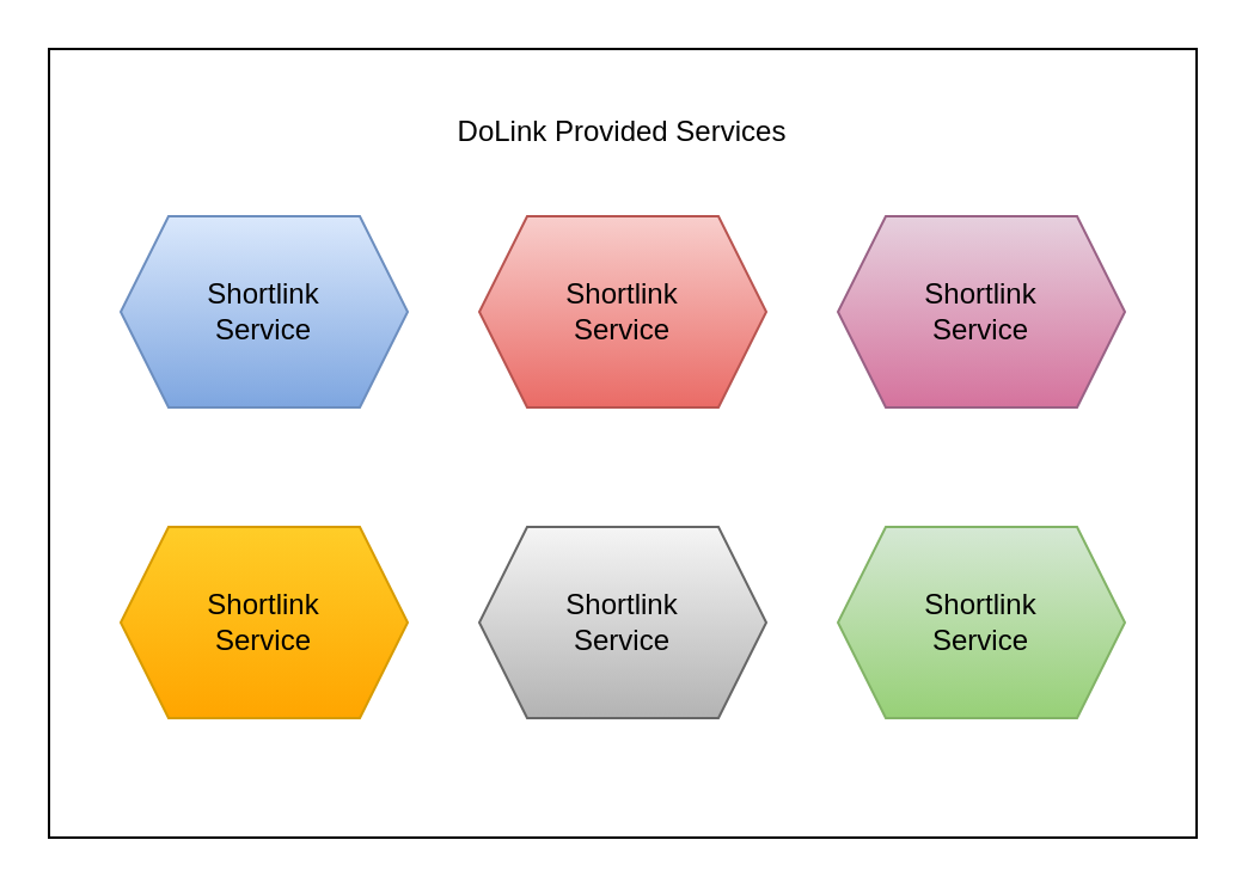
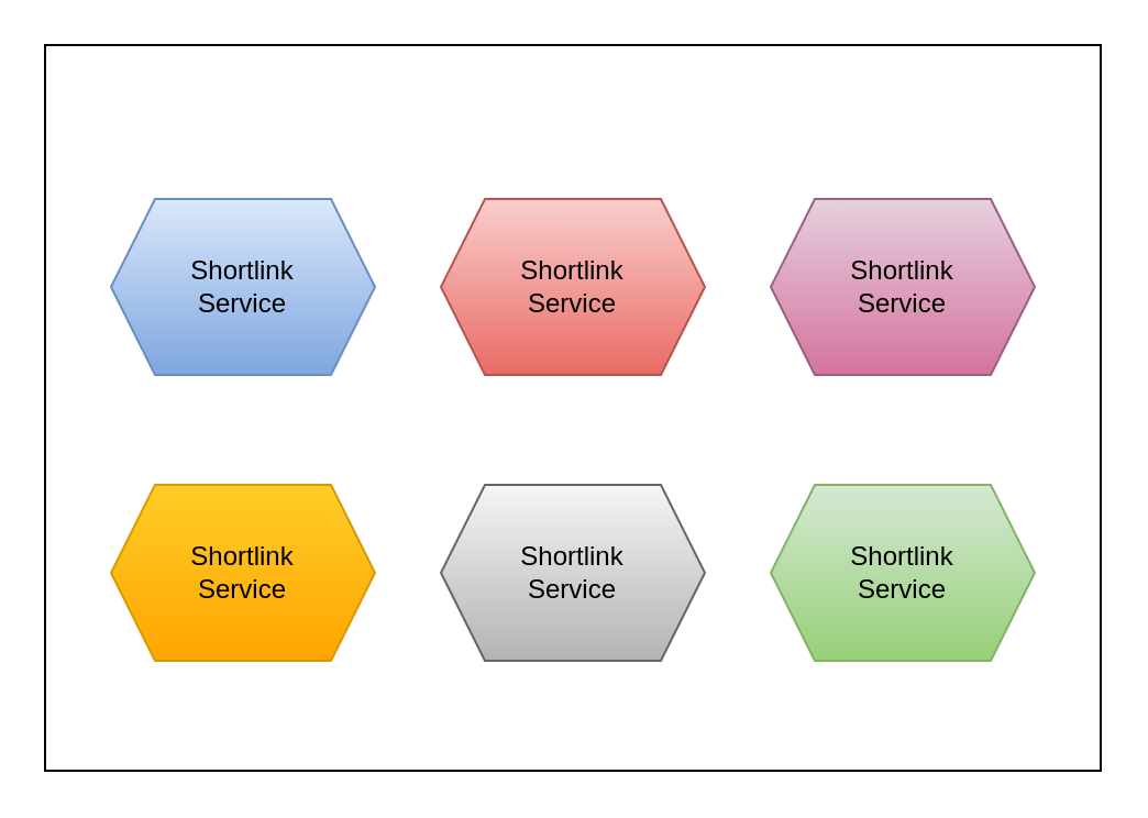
  <mxCell id="0" />
  <mxCell id="1" parent="0" />
  <mxCell id="2" value="" style="rounded=0;whiteSpace=wrap;html=1;" vertex="1" parent="1"><mxGeometry x="20" y="20" width="480" height="330" as="geometry" /></mxCell>
  <mxCell id="3" value="" style="group" vertex="1" connectable="0" parent="1"><mxGeometry x="50" y="90" width="120" height="80" as="geometry" /></mxCell>
  <mxCell id="4" value="" style="shape=hexagon;perimeter=hexagonPerimeter2;whiteSpace=wrap;html=1;fixedSize=1;fillColor=#dae8fc;gradientColor=#7ea6e0;strokeColor=#6c8ebf;" vertex="1" parent="3"><mxGeometry width="120" height="80" as="geometry" /></mxCell>
  <mxCell id="5" value="Shortlink Service" style="text;html=1;align=center;verticalAlign=middle;whiteSpace=wrap;rounded=0;" vertex="1" parent="3"><mxGeometry x="30" y="25" width="60" height="30" as="geometry" /></mxCell>
  <mxCell id="6" value="" style="group" vertex="1" connectable="0" parent="1"><mxGeometry x="200" y="90" width="120" height="80" as="geometry" /></mxCell>
  <mxCell id="7" value="" style="shape=hexagon;perimeter=hexagonPerimeter2;whiteSpace=wrap;html=1;fixedSize=1;fillColor=#f8cecc;gradientColor=#ea6b66;strokeColor=#b85450;" vertex="1" parent="6"><mxGeometry width="120" height="80" as="geometry" /></mxCell>
  <mxCell id="8" value="Shortlink Service" style="text;html=1;align=center;verticalAlign=middle;whiteSpace=wrap;rounded=0;" vertex="1" parent="6"><mxGeometry x="30" y="25" width="60" height="30" as="geometry" /></mxCell>
  <mxCell id="9" value="" style="group" vertex="1" connectable="0" parent="1"><mxGeometry x="350" y="90" width="120" height="80" as="geometry" /></mxCell>
  <mxCell id="10" value="" style="shape=hexagon;perimeter=hexagonPerimeter2;whiteSpace=wrap;html=1;fixedSize=1;fillColor=#e6d0de;gradientColor=#d5739d;strokeColor=#996185;" vertex="1" parent="9"><mxGeometry width="120" height="80" as="geometry" /></mxCell>
  <mxCell id="11" value="Shortlink Service" style="text;html=1;align=center;verticalAlign=middle;whiteSpace=wrap;rounded=0;" vertex="1" parent="9"><mxGeometry x="30" y="25" width="60" height="30" as="geometry" /></mxCell>
  <mxCell id="12" value="" style="group" vertex="1" connectable="0" parent="1"><mxGeometry x="50" y="220" width="120" height="80" as="geometry" /></mxCell>
  <mxCell id="13" value="" style="shape=hexagon;perimeter=hexagonPerimeter2;whiteSpace=wrap;html=1;fixedSize=1;fillColor=#ffcd28;gradientColor=#ffa500;strokeColor=#d79b00;" vertex="1" parent="12"><mxGeometry width="120" height="80" as="geometry" /></mxCell>
  <mxCell id="14" value="Shortlink Service" style="text;html=1;align=center;verticalAlign=middle;whiteSpace=wrap;rounded=0;" vertex="1" parent="12"><mxGeometry x="30" y="25" width="60" height="30" as="geometry" /></mxCell>
  <mxCell id="15" value="" style="group" vertex="1" connectable="0" parent="1"><mxGeometry x="200" y="220" width="120" height="80" as="geometry" /></mxCell>
  <mxCell id="16" value="" style="shape=hexagon;perimeter=hexagonPerimeter2;whiteSpace=wrap;html=1;fixedSize=1;fillColor=#f5f5f5;gradientColor=#b3b3b3;strokeColor=#666666;" vertex="1" parent="15"><mxGeometry width="120" height="80" as="geometry" /></mxCell>
  <mxCell id="17" value="Shortlink Service" style="text;html=1;align=center;verticalAlign=middle;whiteSpace=wrap;rounded=0;" vertex="1" parent="15"><mxGeometry x="30" y="25" width="60" height="30" as="geometry" /></mxCell>
  <mxCell id="18" value="" style="group" vertex="1" connectable="0" parent="1"><mxGeometry x="350" y="220" width="120" height="80" as="geometry" /></mxCell>
  <mxCell id="19" value="" style="shape=hexagon;perimeter=hexagonPerimeter2;whiteSpace=wrap;html=1;fixedSize=1;fillColor=#d5e8d4;gradientColor=#97d077;strokeColor=#82b366;" vertex="1" parent="18"><mxGeometry width="120" height="80" as="geometry" /></mxCell>
  <mxCell id="20" value="Shortlink Service" style="text;html=1;align=center;verticalAlign=middle;whiteSpace=wrap;rounded=0;" vertex="1" parent="18"><mxGeometry x="30" y="25" width="60" height="30" as="geometry" /></mxCell>
- <mxCell id="21" value="DoLink Provided Services" style="text;html=1;align=center;verticalAlign=middle;whiteSpace=wrap;rounded=0;" vertex="1" parent="1"><mxGeometry x="155" y="40" width="210" height="30" as="geometry" /></mxCell>
